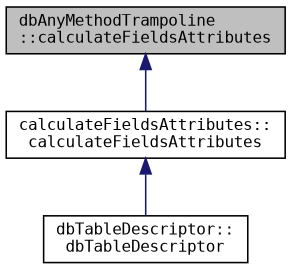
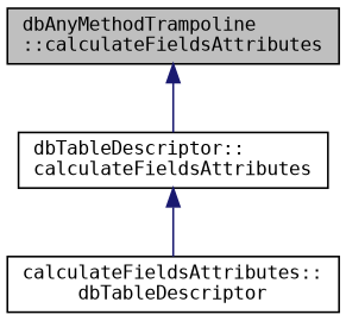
  digraph {
    fontname="DejaVu Sans Mono"
    rankdir=TB
    node [color=black fillcolor=white fontname="DejaVu Sans Mono" fontsize=10 shape=record style=filled]
    edge [color=midnightblue dir=back fontname="DejaVu Sans Mono" fontsize=10 labelfontname=Helvetica labelfontsize=10 style=solid]
    n1 [fillcolor=grey75 fontcolor=black height=0.2 label="dbAnyMethodTrampoline\l::calculateFieldsAttributes" width=0.4]
-   n2 [height=0.2 label="calculateFieldsAttributes::\lcalculateFieldsAttributes" width=0.4]
-   n3 [height=0.2 label="dbTableDescriptor::\ldbTableDescriptor" width=0.4]
+   n2 [height=0.2 label="dbTableDescriptor::\lcalculateFieldsAttributes" width=0.4]
+   n3 [height=0.2 label="calculateFieldsAttributes::\ldbTableDescriptor" width=0.4]
    n1 -> n2
    n2 -> n3
  }
